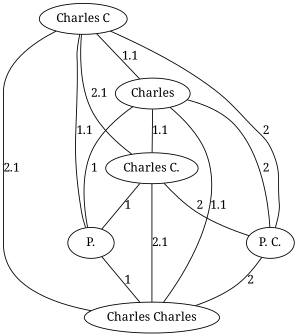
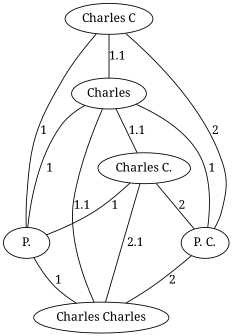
  graph {
    fontname="Noto Serif"
    node [fontname="Noto Serif"]
    edge [fontname="Noto Serif"]
    n1 [label="Charles C"]
    n2 [label=Charles]
    n3 [label="Charles C."]
    n4 [label="P. C."]
    n5 [label="P."]
    n6 [label="Charles Charles"]
    n1 -- n2 [label=1.1]
-   n1 -- n3 [label=2.1]
    n1 -- n4 [label=2]
-   n1 -- n5 [label=1.1]
-   n1 -- n6 [label=2.1]
+   n1 -- n5 [label=1]
    n2 -- n3 [label=1.1]
-   n2 -- n4 [label=2]
+   n2 -- n4 [label=1]
    n2 -- n5 [label=1]
    n2 -- n6 [label=1.1]
    n3 -- n4 [label=2]
    n3 -- n5 [label=1]
    n3 -- n6 [label=2.1]
    n4 -- n6 [label=2]
    n5 -- n6 [label=1]
  }
